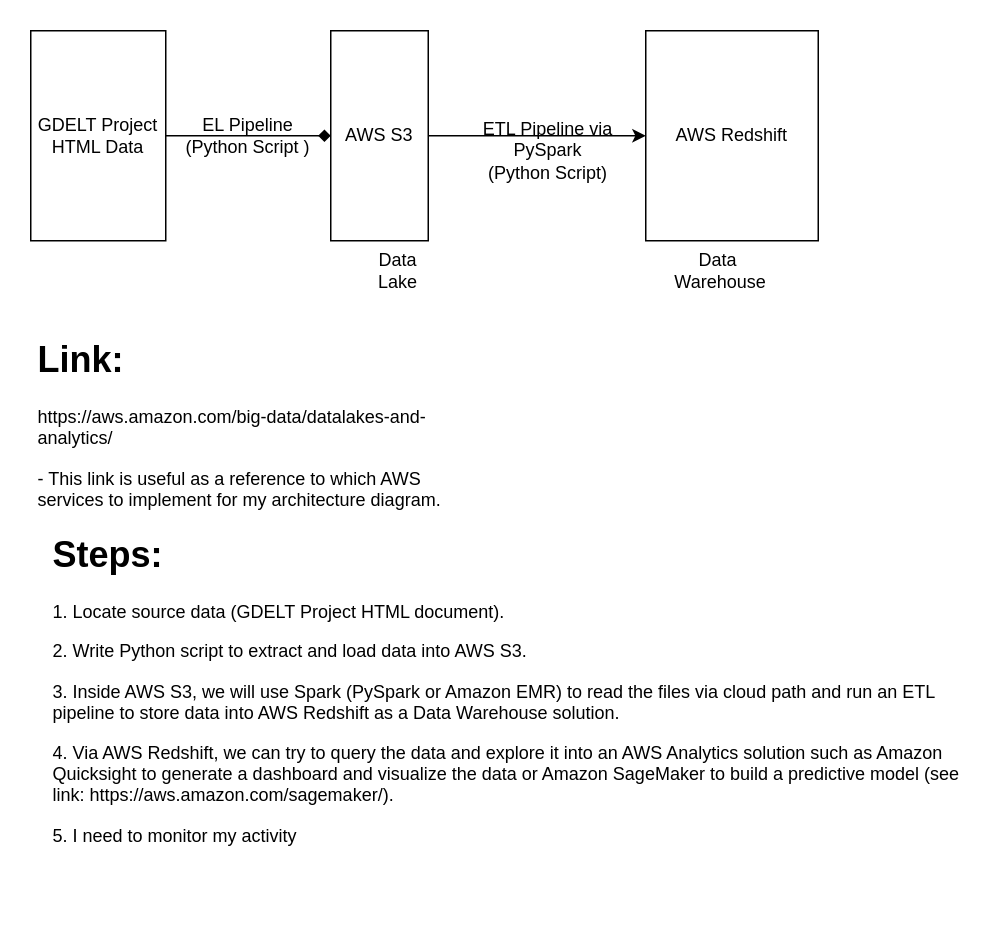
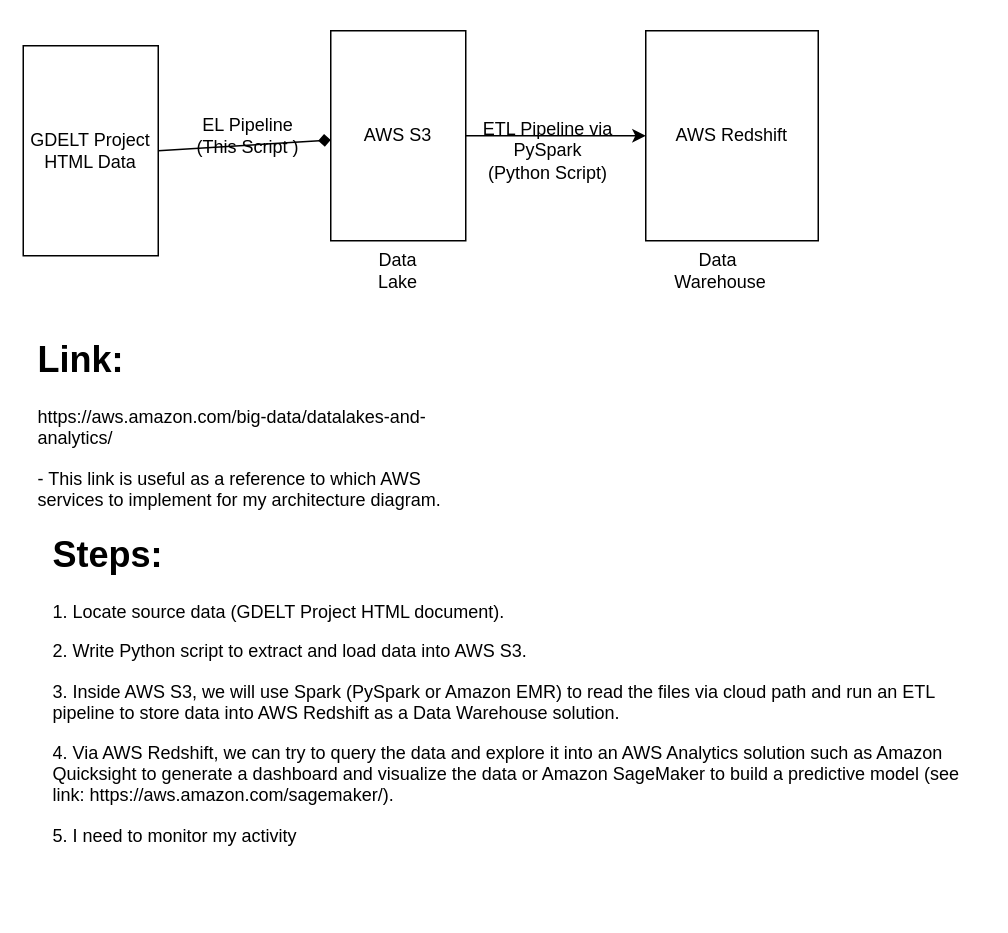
  <mxCell id="0" />
  <mxCell id="1" parent="0" />
- <mxCell id="2" value="GDELT Project &lt;br&gt;HTML Data" style="rounded=0;whiteSpace=wrap;html=1;" vertex="1" parent="1"><mxGeometry x="20" y="20" width="90" height="140" as="geometry" /></mxCell>
- <mxCell id="3" value="AWS S3" style="rounded=0;whiteSpace=wrap;html=1;" vertex="1" parent="1"><mxGeometry x="220" y="20" width="65" height="140" as="geometry" /></mxCell>
+ <mxCell id="2" value="GDELT Project &lt;br&gt;HTML Data" style="rounded=0;whiteSpace=wrap;html=1;" vertex="1" parent="1"><mxGeometry x="15" y="30" width="90" height="140" as="geometry" /></mxCell>
+ <mxCell id="3" value="AWS S3" style="rounded=0;whiteSpace=wrap;html=1;" vertex="1" parent="1"><mxGeometry x="220" y="20" width="90" height="140" as="geometry" /></mxCell>
  <mxCell id="4" value="AWS Redshift" style="rounded=0;whiteSpace=wrap;html=1;" vertex="1" parent="1"><mxGeometry x="430" y="20" width="115" height="140" as="geometry" /></mxCell>
  <mxCell id="5" value="&lt;h1&gt;Link:&lt;/h1&gt;&lt;p&gt;https://aws.amazon.com/big-data/datalakes-and-analytics/&lt;/p&gt;&lt;p&gt;- This link is useful as a reference to which AWS services to implement for my architecture diagram.&lt;/p&gt;" style="text;html=1;strokeColor=none;fillColor=none;spacing=5;spacingTop=-20;whiteSpace=wrap;overflow=hidden;rounded=0;" vertex="1" parent="1"><mxGeometry x="20" y="220" width="290" height="150" as="geometry" /></mxCell>
  <mxCell id="6" value="" style="endArrow=diamond;html=1;exitX=1;exitY=0.5;exitDx=0;exitDy=0;" edge="1" parent="1" source="2" target="3"><mxGeometry width="50" height="50" relative="1" as="geometry"><mxPoint x="280" y="240" as="sourcePoint" /><mxPoint x="330" y="190" as="targetPoint" /></mxGeometry></mxCell>
  <mxCell id="7" value="" style="endArrow=classic;html=1;entryX=0;entryY=0.5;entryDx=0;entryDy=0;" edge="1" parent="1" source="3" target="4"><mxGeometry width="50" height="50" relative="1" as="geometry"><mxPoint x="350" y="140" as="sourcePoint" /><mxPoint x="230" y="60" as="targetPoint" /></mxGeometry></mxCell>
- <mxCell id="8" value="EL Pipeline (Python Script )" style="text;html=1;strokeColor=none;fillColor=none;align=center;verticalAlign=middle;whiteSpace=wrap;rounded=0;" vertex="1" parent="1"><mxGeometry x="120" y="80" width="90" height="20" as="geometry" /></mxCell>
+ <mxCell id="8" value="EL Pipeline (This Script )" style="text;html=1;strokeColor=none;fillColor=none;align=center;verticalAlign=middle;whiteSpace=wrap;rounded=0;" vertex="1" parent="1"><mxGeometry x="120" y="80" width="90" height="20" as="geometry" /></mxCell>
  <mxCell id="9" value="&lt;h1&gt;Steps:&lt;/h1&gt;&lt;p&gt;1. Locate source data (GDELT Project HTML document).&lt;/p&gt;&lt;p&gt;2. Write Python script to extract and load data into AWS S3.&lt;/p&gt;&lt;p&gt;3. Inside AWS S3, we will use Spark (PySpark or Amazon EMR) to read the files via cloud path and run an ETL pipeline to store data into AWS Redshift as a Data Warehouse solution.&lt;/p&gt;&lt;p&gt;4. Via AWS Redshift, we can try to query the data and explore it into an AWS Analytics solution such as Amazon Quicksight to generate a dashboard and visualize the data or Amazon SageMaker to build a predictive model (see link:&amp;nbsp;https://aws.amazon.com/sagemaker/).&lt;/p&gt;&lt;p&gt;5. I need to monitor my activity&amp;nbsp;&lt;/p&gt;" style="text;html=1;strokeColor=none;fillColor=none;spacing=5;spacingTop=-20;whiteSpace=wrap;overflow=hidden;rounded=0;" vertex="1" parent="1"><mxGeometry x="30" y="350" width="620" height="250" as="geometry" /></mxCell>
  <mxCell id="10" value="ETL Pipeline via PySpark (Python Script)" style="text;html=1;strokeColor=none;fillColor=none;align=center;verticalAlign=middle;whiteSpace=wrap;rounded=0;" vertex="1" parent="1"><mxGeometry x="320" y="90" width="90" height="20" as="geometry" /></mxCell>
  <mxCell id="11" value="Data Lake" style="text;html=1;strokeColor=none;fillColor=none;align=center;verticalAlign=middle;whiteSpace=wrap;rounded=0;" vertex="1" parent="1"><mxGeometry x="245" y="170" width="40" height="20" as="geometry" /></mxCell>
  <mxCell id="12" value="Data&amp;nbsp;&lt;br&gt;Warehouse" style="text;html=1;strokeColor=none;fillColor=none;align=center;verticalAlign=middle;whiteSpace=wrap;rounded=0;" vertex="1" parent="1"><mxGeometry x="460" y="170" width="40" height="20" as="geometry" /></mxCell>
